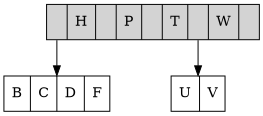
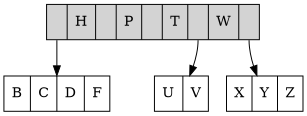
  digraph {
    node [shape=record]
    n1 [label="<C0>|H|<C1>|P|<C2>|T|<C3>|W|<C4>" style=filled]
    n2 [label="B|C|D|F"]
    n3 [label="U|V"]
+   n4 [label="X|Y|Z"]
    n1 -> n2 [tailport=C0]
    n1 -> n3 [tailport=C3]
+   n1 -> n4 [tailport=C4]
  }
